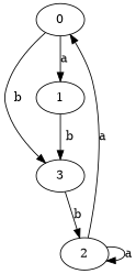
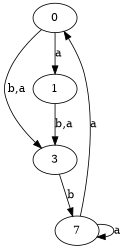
  digraph {
    d2tdocpreamble="\usetikzlibrary{automata}"
    d2tfigpreamble="\tikzstyle{every state}= [ draw=blue!50,very thick,fill=blue!20]  \tikzstyle{auto}= [fill=white]"
    ranksep=0.5
    node [style=state]
    edge [lblstyle=auto topath="bend right"]
    n1 [label=0]
    n2 [label=3 style="state, accepting"]
    n3 [label=1]
-   n4 [label=2 style="state, initial"]
-   n1 -> n2 [label=b]
+   n4 [label=7 style="state, initial"]
+   n1 -> n2 [label="b,a"]
    n1 -> n3 [label=a]
    n2 -> n4 [label=b]
-   n3 -> n2 [label=b]
+   n3 -> n2 [label="b,a"]
    n4 -> n1 [label=a]
    n4 -> n4 [label=a topath="loop above"]
  }
